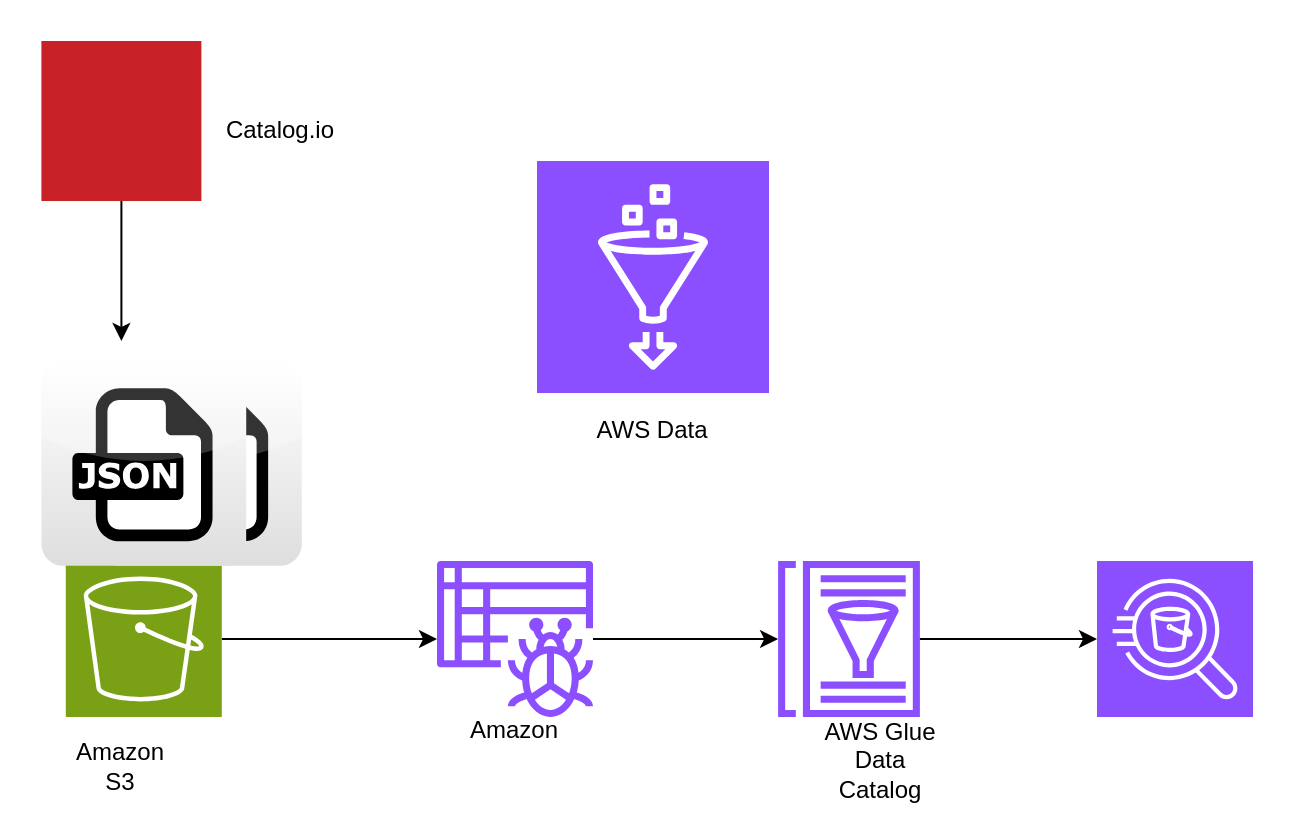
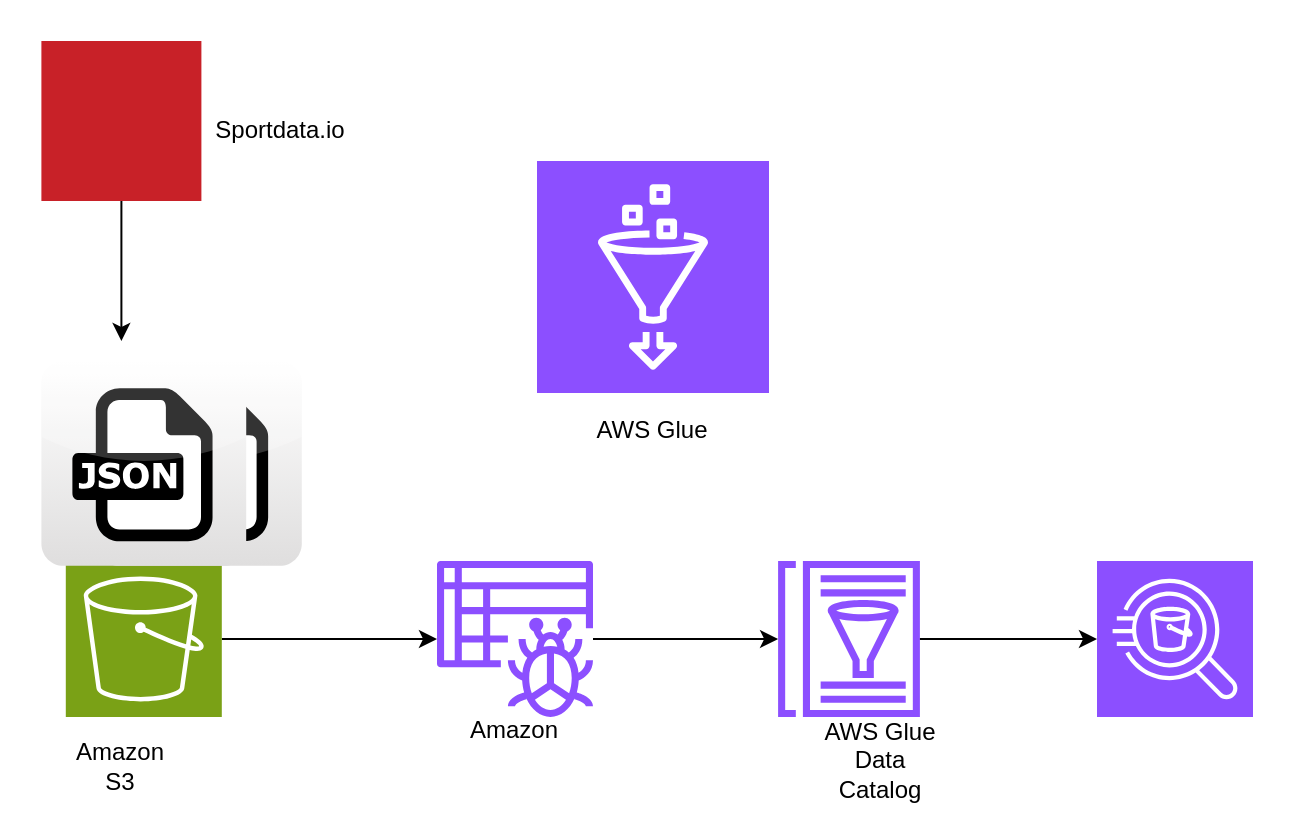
  <mxCell id="0" />
  <mxCell id="1" parent="0" />
  <mxCell id="2" style="edgeStyle=orthogonalEdgeStyle;rounded=0;orthogonalLoop=1;jettySize=auto;html=1;" edge="1" parent="1" source="3" target="9"><mxGeometry relative="1" as="geometry" /></mxCell>
  <mxCell id="3" value="" style="sketch=0;points=[[0,0,0],[0.25,0,0],[0.5,0,0],[0.75,0,0],[1,0,0],[0,1,0],[0.25,1,0],[0.5,1,0],[0.75,1,0],[1,1,0],[0,0.25,0],[0,0.5,0],[0,0.75,0],[1,0.25,0],[1,0.5,0],[1,0.75,0]];outlineConnect=0;fontColor=#232F3E;fillColor=#7AA116;strokeColor=#ffffff;dashed=0;verticalLabelPosition=bottom;verticalAlign=top;align=center;html=1;fontSize=12;fontStyle=0;aspect=fixed;shape=mxgraph.aws4.resourceIcon;resIcon=mxgraph.aws4.s3;" vertex="1" parent="1"><mxGeometry x="32.4" y="280" width="78" height="78" as="geometry" /></mxCell>
  <mxCell id="4" value="" style="sketch=0;outlineConnect=0;fontColor=#232F3E;gradientColor=none;fillColor=#8C4FFF;strokeColor=none;dashed=0;verticalLabelPosition=bottom;verticalAlign=top;align=center;html=1;fontSize=12;fontStyle=0;aspect=fixed;pointerEvents=1;shape=mxgraph.aws4.glue_data_catalog;" vertex="1" parent="1"><mxGeometry x="388" y="280" width="72" height="78" as="geometry" /></mxCell>
  <mxCell id="5" value="" style="sketch=0;points=[[0,0,0],[0.25,0,0],[0.5,0,0],[0.75,0,0],[1,0,0],[0,1,0],[0.25,1,0],[0.5,1,0],[0.75,1,0],[1,1,0],[0,0.25,0],[0,0.5,0],[0,0.75,0],[1,0.25,0],[1,0.5,0],[1,0.75,0]];outlineConnect=0;fontColor=#232F3E;fillColor=#8C4FFF;strokeColor=#ffffff;dashed=0;verticalLabelPosition=bottom;verticalAlign=top;align=center;html=1;fontSize=12;fontStyle=0;aspect=fixed;shape=mxgraph.aws4.resourceIcon;resIcon=mxgraph.aws4.glue;" vertex="1" parent="1"><mxGeometry x="268" y="80" width="116" height="116" as="geometry" /></mxCell>
  <mxCell id="6" value="" style="sketch=0;points=[[0,0,0],[0.25,0,0],[0.5,0,0],[0.75,0,0],[1,0,0],[0,1,0],[0.25,1,0],[0.5,1,0],[0.75,1,0],[1,1,0],[0,0.25,0],[0,0.5,0],[0,0.75,0],[1,0.25,0],[1,0.5,0],[1,0.75,0]];outlineConnect=0;fontColor=#232F3E;fillColor=#8C4FFF;strokeColor=#ffffff;dashed=0;verticalLabelPosition=bottom;verticalAlign=top;align=center;html=1;fontSize=12;fontStyle=0;aspect=fixed;shape=mxgraph.aws4.resourceIcon;resIcon=mxgraph.aws4.athena;" vertex="1" parent="1"><mxGeometry x="548" y="280" width="78" height="78" as="geometry" /></mxCell>
  <mxCell id="7" value="" style="dashed=0;outlineConnect=0;html=1;align=center;labelPosition=center;verticalLabelPosition=bottom;verticalAlign=top;shape=mxgraph.webicons.json;gradientColor=#DFDEDE" vertex="1" parent="1"><mxGeometry x="48" y="180" width="102.4" height="102.4" as="geometry" /></mxCell>
  <mxCell id="8" style="edgeStyle=orthogonalEdgeStyle;rounded=0;orthogonalLoop=1;jettySize=auto;html=1;" edge="1" parent="1" source="9" target="4"><mxGeometry relative="1" as="geometry" /></mxCell>
  <mxCell id="9" value="" style="sketch=0;outlineConnect=0;fontColor=#232F3E;gradientColor=none;fillColor=#8C4FFF;strokeColor=none;dashed=0;verticalLabelPosition=bottom;verticalAlign=top;align=center;html=1;fontSize=12;fontStyle=0;aspect=fixed;pointerEvents=1;shape=mxgraph.aws4.glue_crawlers;" vertex="1" parent="1"><mxGeometry x="218" y="280" width="78" height="78" as="geometry" /></mxCell>
  <mxCell id="10" value="" style="dashed=0;outlineConnect=0;html=1;align=center;labelPosition=center;verticalLabelPosition=bottom;verticalAlign=top;shape=mxgraph.webicons.json;gradientColor=#DFDEDE" vertex="1" parent="1"><mxGeometry x="20.2" y="180" width="102.4" height="102.4" as="geometry" /></mxCell>
  <mxCell id="11" style="edgeStyle=orthogonalEdgeStyle;rounded=0;orthogonalLoop=1;jettySize=auto;html=1;" edge="1" parent="1" source="12"><mxGeometry relative="1" as="geometry"><mxPoint x="60.2" y="170" as="targetPoint" /></mxGeometry></mxCell>
  <mxCell id="12" value="" style="fillColor=#C82128;aspect=fixed;sketch=0;pointerEvents=1;shadow=0;dashed=0;html=1;strokeColor=none;labelPosition=center;verticalLabelPosition=bottom;outlineConnect=0;verticalAlign=top;align=center;shape=mxgraph.openstack.nova_server;" vertex="1" parent="1"><mxGeometry x="20.2" y="20" width="80" height="80" as="geometry" /></mxCell>
  <mxCell id="13" style="edgeStyle=orthogonalEdgeStyle;rounded=0;orthogonalLoop=1;jettySize=auto;html=1;entryX=0;entryY=0.5;entryDx=0;entryDy=0;entryPerimeter=0;" edge="1" parent="1" source="4" target="6"><mxGeometry relative="1" as="geometry" /></mxCell>
  <mxCell id="14" value="Amazon S3" style="text;strokeColor=none;align=center;fillColor=none;html=1;verticalAlign=middle;whiteSpace=wrap;rounded=0;" vertex="1" parent="1"><mxGeometry x="30.2" y="368" width="60" height="30" as="geometry" /></mxCell>
  <mxCell id="15" value="Amazon" style="text;strokeColor=none;align=center;fillColor=none;html=1;verticalAlign=middle;whiteSpace=wrap;rounded=0;" vertex="1" parent="1"><mxGeometry x="227" y="350" width="60" height="30" as="geometry" /></mxCell>
  <mxCell id="16" value="AWS Glue Data Catalog" style="text;strokeColor=none;align=center;fillColor=none;html=1;verticalAlign=middle;whiteSpace=wrap;rounded=0;" vertex="1" parent="1"><mxGeometry x="410" y="365" width="60" height="30" as="geometry" /></mxCell>
- <mxCell id="17" value="AWS Data" style="text;strokeColor=none;align=center;fillColor=none;html=1;verticalAlign=middle;whiteSpace=wrap;rounded=0;" vertex="1" parent="1"><mxGeometry x="296" y="200" width="60" height="30" as="geometry" /></mxCell>
- <mxCell id="18" value="Catalog.io" style="text;strokeColor=none;align=center;fillColor=none;html=1;verticalAlign=middle;whiteSpace=wrap;rounded=0;" vertex="1" parent="1"><mxGeometry x="110.4" y="50" width="60" height="30" as="geometry" /></mxCell>
+ <mxCell id="17" value="AWS Glue" style="text;strokeColor=none;align=center;fillColor=none;html=1;verticalAlign=middle;whiteSpace=wrap;rounded=0;" vertex="1" parent="1"><mxGeometry x="296" y="200" width="60" height="30" as="geometry" /></mxCell>
+ <mxCell id="18" value="Sportdata.io" style="text;strokeColor=none;align=center;fillColor=none;html=1;verticalAlign=middle;whiteSpace=wrap;rounded=0;" vertex="1" parent="1"><mxGeometry x="110.4" y="50" width="60" height="30" as="geometry" /></mxCell>
